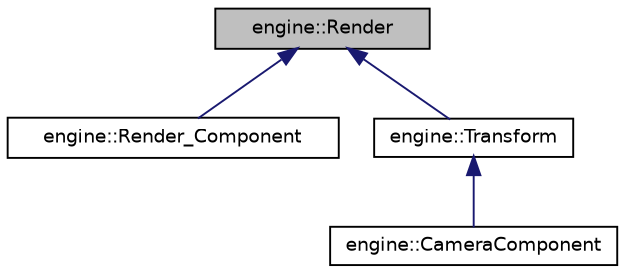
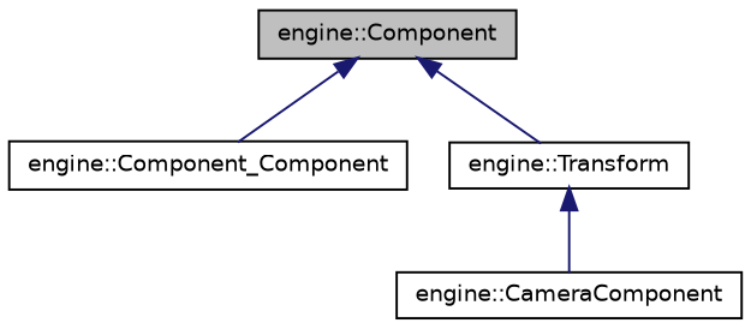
  digraph {
    node [color=black fillcolor=white fontname=Helvetica fontsize=10 shape=record style=filled]
    edge [color=midnightblue dir=back fontname=Helvetica fontsize=10 labelfontname=Helvetica labelfontsize=10 style=solid]
-   n1 [fillcolor=grey75 fontcolor=black height=0.2 label="engine::Render" width=0.4]
-   n2 [height=0.2 label="engine::Render_Component" width=0.4]
+   n1 [fillcolor=grey75 fontcolor=black height=0.2 label="engine::Component" width=0.4]
+   n2 [height=0.2 label="engine::Component_Component" width=0.4]
    n3 [height=0.2 label="engine::Transform" width=0.4]
    n4 [height=0.2 label="engine::CameraComponent" width=0.4]
    n1 -> n2
    n1 -> n3
    n3 -> n4
  }
